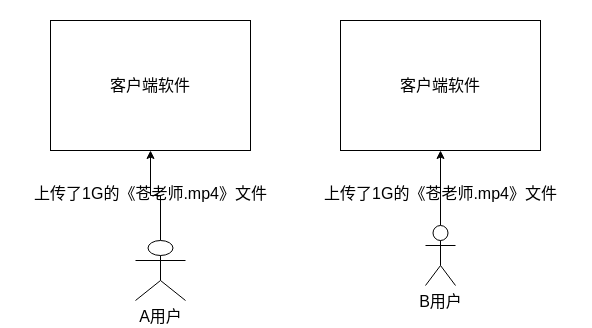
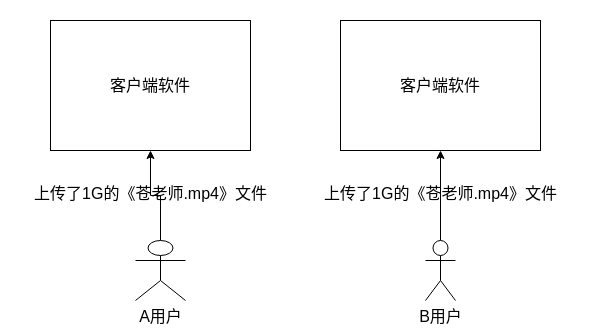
  <mxCell id="0" />
  <mxCell id="1" parent="0" />
  <mxCell id="2" value="&lt;font style=&quot;vertical-align: inherit;&quot; class=&quot;notranslate fyzs-translate-target fyzs-translate-target-wrapper&quot;&gt;&lt;font style=&quot;vertical-align: inherit;&quot; class=&quot;notranslate fyzs-translate-target fyzs-translate-target-box&quot;&gt;&lt;font style=&quot;vertical-align: inherit;&quot; title=&quot;k&quot; class=&quot;notranslate fyzs-translate-target fyzs-translate-target-text&quot;&gt;客户端软件&lt;/font&gt;&lt;/font&gt;&lt;/font&gt;" style="rounded=0;whiteSpace=wrap;html=1;fontSize=16;" vertex="1" parent="1"><mxGeometry x="50" y="20" width="200" height="130" as="geometry" /></mxCell>
  <mxCell id="3" style="edgeStyle=orthogonalEdgeStyle;rounded=0;orthogonalLoop=1;jettySize=auto;html=1;entryX=0.5;entryY=1;entryDx=0;entryDy=0;fontSize=16;" edge="1" parent="1" source="4" target="2"><mxGeometry relative="1" as="geometry" /></mxCell>
  <mxCell id="4" value="&lt;font style=&quot;vertical-align: inherit;&quot; class=&quot;notranslate fyzs-translate-target fyzs-translate-target-wrapper&quot;&gt;&lt;font style=&quot;vertical-align: inherit;&quot; class=&quot;notranslate fyzs-translate-target fyzs-translate-target-box&quot;&gt;&lt;font style=&quot;vertical-align: inherit;&quot; title=&quot;A&quot; class=&quot;notranslate fyzs-translate-target fyzs-translate-target-text&quot;&gt;A用户&lt;/font&gt;&lt;/font&gt;&lt;/font&gt;" style="shape=umlActor;verticalLabelPosition=bottom;verticalAlign=top;html=1;outlineConnect=0;fontSize=16;" vertex="1" parent="1"><mxGeometry x="135" y="240" width="50" height="60" as="geometry" /></mxCell>
  <mxCell id="5" value="&lt;font style=&quot;vertical-align: inherit;&quot; class=&quot;notranslate fyzs-translate-target fyzs-translate-target-wrapper&quot;&gt;&lt;font style=&quot;vertical-align: inherit;&quot; class=&quot;notranslate fyzs-translate-target fyzs-translate-target-box&quot;&gt;&lt;font style=&quot;vertical-align: inherit;&quot; title=&quot;Text&quot; class=&quot;notranslate fyzs-translate-target fyzs-translate-target-text&quot;&gt;上传了1G的《苍老师.mp4》文件&lt;/font&gt;&lt;/font&gt;&lt;/font&gt;" style="text;html=1;align=center;verticalAlign=middle;resizable=0;points=[];autosize=1;strokeColor=none;fillColor=none;fontSize=16;" vertex="1" parent="1"><mxGeometry x="20" y="178" width="260" height="30" as="geometry" /></mxCell>
  <mxCell id="6" value="&lt;font style=&quot;vertical-align: inherit;&quot; class=&quot;notranslate fyzs-translate-target fyzs-translate-target-wrapper&quot;&gt;&lt;font style=&quot;vertical-align: inherit;&quot; class=&quot;notranslate fyzs-translate-target fyzs-translate-target-box&quot;&gt;&lt;font style=&quot;vertical-align: inherit;&quot; title=&quot;k&quot; class=&quot;notranslate fyzs-translate-target fyzs-translate-target-text&quot;&gt;客户端软件&lt;/font&gt;&lt;/font&gt;&lt;/font&gt;" style="rounded=0;whiteSpace=wrap;html=1;fontSize=16;" vertex="1" parent="1"><mxGeometry x="340" y="20" width="200" height="130" as="geometry" /></mxCell>
  <mxCell id="7" style="edgeStyle=orthogonalEdgeStyle;rounded=0;orthogonalLoop=1;jettySize=auto;html=1;entryX=0.5;entryY=1;entryDx=0;entryDy=0;fontSize=16;" edge="1" parent="1" source="8" target="6"><mxGeometry relative="1" as="geometry" /></mxCell>
- <mxCell id="8" value="&lt;font style=&quot;vertical-align: inherit;&quot; class=&quot;notranslate fyzs-translate-target fyzs-translate-target-wrapper&quot;&gt;&lt;font style=&quot;vertical-align: inherit;&quot; class=&quot;notranslate fyzs-translate-target fyzs-translate-target-box&quot;&gt;&lt;font style=&quot;vertical-align: inherit;&quot; title=&quot;A&quot; class=&quot;notranslate fyzs-translate-target fyzs-translate-target-text&quot;&gt;B用户&lt;/font&gt;&lt;/font&gt;&lt;/font&gt;" style="shape=umlActor;verticalLabelPosition=bottom;verticalAlign=top;html=1;outlineConnect=0;fontSize=16;" vertex="1" parent="1"><mxGeometry x="425" y="225" width="30" height="60" as="geometry" /></mxCell>
+ <mxCell id="8" value="&lt;font style=&quot;vertical-align: inherit;&quot; class=&quot;notranslate fyzs-translate-target fyzs-translate-target-wrapper&quot;&gt;&lt;font style=&quot;vertical-align: inherit;&quot; class=&quot;notranslate fyzs-translate-target fyzs-translate-target-box&quot;&gt;&lt;font style=&quot;vertical-align: inherit;&quot; title=&quot;A&quot; class=&quot;notranslate fyzs-translate-target fyzs-translate-target-text&quot;&gt;B用户&lt;/font&gt;&lt;/font&gt;&lt;/font&gt;" style="shape=umlActor;verticalLabelPosition=bottom;verticalAlign=top;html=1;outlineConnect=0;fontSize=16;" vertex="1" parent="1"><mxGeometry x="425" y="240" width="30" height="60" as="geometry" /></mxCell>
  <mxCell id="9" value="&lt;font style=&quot;vertical-align: inherit;&quot; class=&quot;notranslate fyzs-translate-target fyzs-translate-target-wrapper&quot;&gt;&lt;font style=&quot;vertical-align: inherit;&quot; class=&quot;notranslate fyzs-translate-target fyzs-translate-target-box&quot;&gt;&lt;font style=&quot;vertical-align: inherit;&quot; title=&quot;Text&quot; class=&quot;notranslate fyzs-translate-target fyzs-translate-target-text&quot;&gt;上传了1G的《苍老师.mp4》文件&lt;/font&gt;&lt;/font&gt;&lt;/font&gt;" style="text;html=1;align=center;verticalAlign=middle;resizable=0;points=[];autosize=1;strokeColor=none;fillColor=none;fontSize=16;" vertex="1" parent="1"><mxGeometry x="310" y="178" width="260" height="30" as="geometry" /></mxCell>
